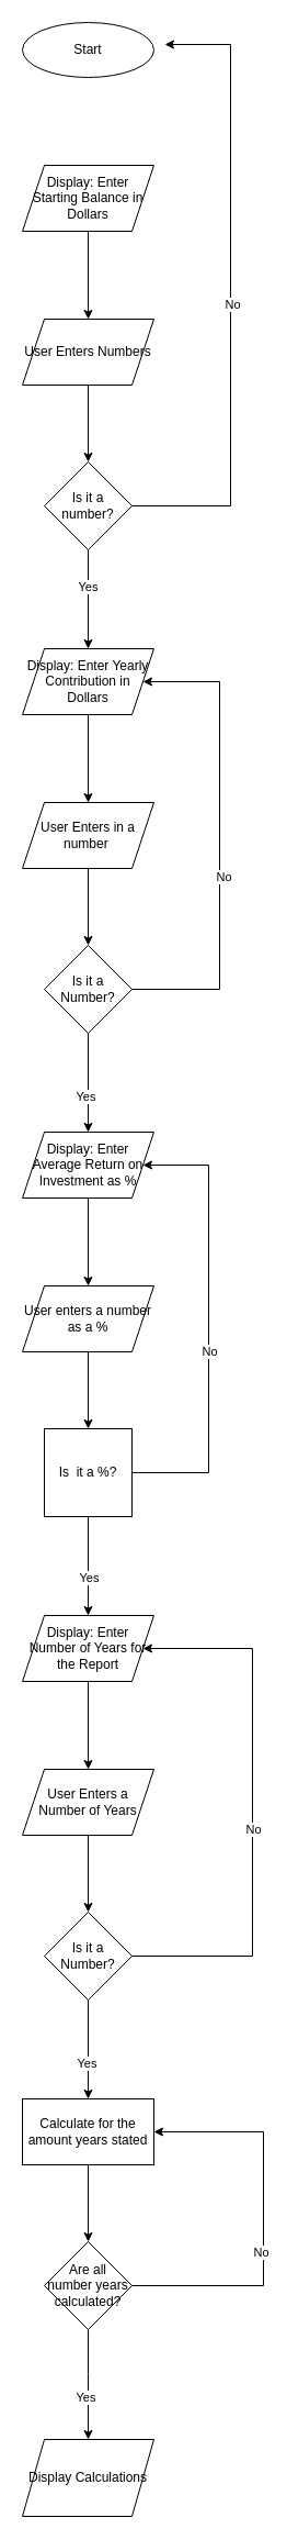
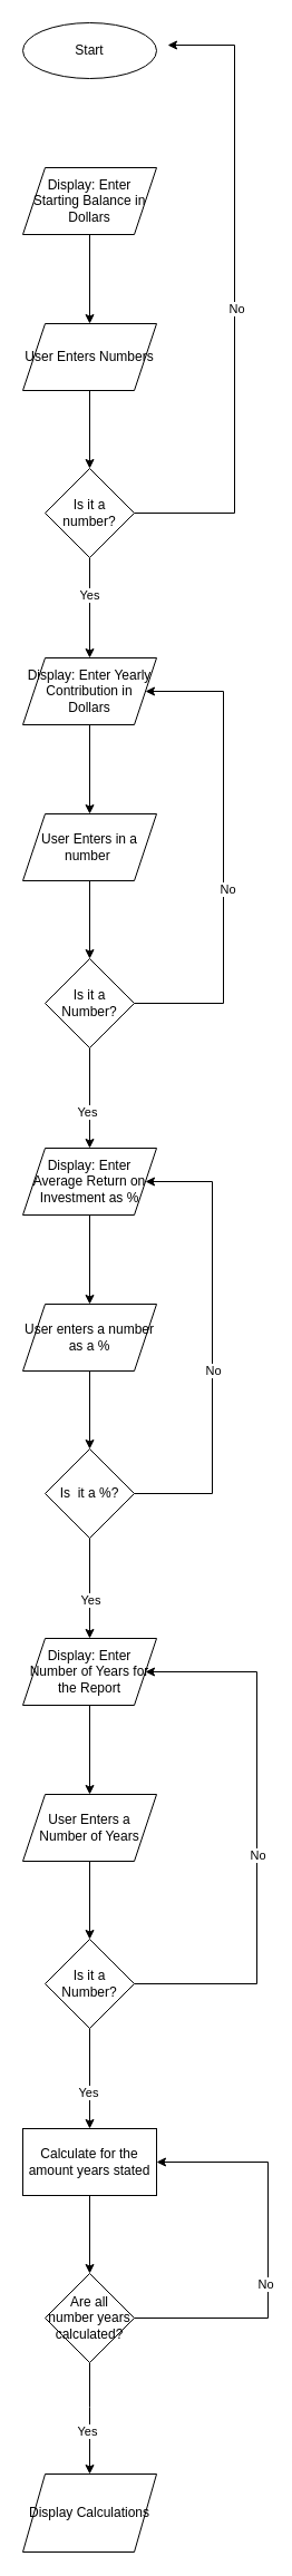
  <mxCell id="0" />
  <mxCell id="1" parent="0" />
  <mxCell id="2" value="Start" style="ellipse;whiteSpace=wrap;html=1;" parent="1" vertex="1"><mxGeometry x="20" y="20" width="120" height="50" as="geometry" /></mxCell>
  <mxCell id="3" value="" style="edgeStyle=orthogonalEdgeStyle;rounded=0;orthogonalLoop=1;jettySize=auto;html=1;" parent="1" source="4" target="6" edge="1"><mxGeometry relative="1" as="geometry" /></mxCell>
  <mxCell id="4" value="Display: Enter Starting Balance in Dollars" style="shape=parallelogram;perimeter=parallelogramPerimeter;whiteSpace=wrap;html=1;fixedSize=1;" parent="1" vertex="1"><mxGeometry x="20" y="150" width="120" height="60" as="geometry" /></mxCell>
  <mxCell id="5" value="" style="edgeStyle=orthogonalEdgeStyle;rounded=0;orthogonalLoop=1;jettySize=auto;html=1;" parent="1" source="6" target="11" edge="1"><mxGeometry relative="1" as="geometry" /></mxCell>
  <mxCell id="6" value="User Enters Numbers" style="shape=parallelogram;perimeter=parallelogramPerimeter;whiteSpace=wrap;html=1;fixedSize=1;" parent="1" vertex="1"><mxGeometry x="20" y="290" width="120" height="60" as="geometry" /></mxCell>
  <mxCell id="7" style="edgeStyle=orthogonalEdgeStyle;rounded=0;orthogonalLoop=1;jettySize=auto;html=1;" parent="1" source="11" edge="1"><mxGeometry relative="1" as="geometry"><mxPoint x="150" y="40" as="targetPoint" /><Array as="points"><mxPoint x="210" y="460" /><mxPoint x="210" y="40" /></Array></mxGeometry></mxCell>
  <mxCell id="8" value="No" style="edgeLabel;html=1;align=center;verticalAlign=middle;resizable=0;points=[];" parent="7" vertex="1" connectable="0"><mxGeometry x="-0.038" y="-1" relative="1" as="geometry"><mxPoint as="offset" /></mxGeometry></mxCell>
  <mxCell id="9" value="" style="edgeStyle=orthogonalEdgeStyle;rounded=0;orthogonalLoop=1;jettySize=auto;html=1;" parent="1" source="11" target="13" edge="1"><mxGeometry relative="1" as="geometry" /></mxCell>
  <mxCell id="10" value="Yes" style="edgeLabel;html=1;align=center;verticalAlign=middle;resizable=0;points=[];" parent="9" vertex="1" connectable="0"><mxGeometry x="-0.267" y="-1" relative="1" as="geometry"><mxPoint as="offset" /></mxGeometry></mxCell>
  <mxCell id="11" value="Is it a number?" style="rhombus;whiteSpace=wrap;html=1;" parent="1" vertex="1"><mxGeometry x="40" y="420" width="80" height="80" as="geometry" /></mxCell>
  <mxCell id="12" value="" style="edgeStyle=orthogonalEdgeStyle;rounded=0;orthogonalLoop=1;jettySize=auto;html=1;" parent="1" source="13" target="15" edge="1"><mxGeometry relative="1" as="geometry" /></mxCell>
  <mxCell id="13" value="Display: Enter Yearly Contribution in Dollars" style="shape=parallelogram;perimeter=parallelogramPerimeter;whiteSpace=wrap;html=1;fixedSize=1;" parent="1" vertex="1"><mxGeometry x="20" y="590" width="120" height="60" as="geometry" /></mxCell>
  <mxCell id="14" value="" style="edgeStyle=orthogonalEdgeStyle;rounded=0;orthogonalLoop=1;jettySize=auto;html=1;" parent="1" source="15" target="20" edge="1"><mxGeometry relative="1" as="geometry" /></mxCell>
  <mxCell id="15" value="User Enters in a number&amp;nbsp;" style="shape=parallelogram;perimeter=parallelogramPerimeter;whiteSpace=wrap;html=1;fixedSize=1;" parent="1" vertex="1"><mxGeometry x="20" y="730" width="120" height="60" as="geometry" /></mxCell>
  <mxCell id="16" style="edgeStyle=orthogonalEdgeStyle;rounded=0;orthogonalLoop=1;jettySize=auto;html=1;entryX=1;entryY=0.5;entryDx=0;entryDy=0;" parent="1" source="20" target="13" edge="1"><mxGeometry relative="1" as="geometry"><Array as="points"><mxPoint x="200" y="900" /><mxPoint x="200" y="620" /></Array></mxGeometry></mxCell>
  <mxCell id="17" value="No" style="edgeLabel;html=1;align=center;verticalAlign=middle;resizable=0;points=[];" parent="16" vertex="1" connectable="0"><mxGeometry x="-0.149" y="-3" relative="1" as="geometry"><mxPoint as="offset" /></mxGeometry></mxCell>
  <mxCell id="18" value="" style="edgeStyle=orthogonalEdgeStyle;rounded=0;orthogonalLoop=1;jettySize=auto;html=1;" parent="1" source="20" target="22" edge="1"><mxGeometry relative="1" as="geometry" /></mxCell>
  <mxCell id="19" value="Yes" style="edgeLabel;html=1;align=center;verticalAlign=middle;resizable=0;points=[];" parent="18" vertex="1" connectable="0"><mxGeometry x="0.267" y="-3" relative="1" as="geometry"><mxPoint as="offset" /></mxGeometry></mxCell>
  <mxCell id="20" value="Is it a Number?" style="rhombus;whiteSpace=wrap;html=1;" parent="1" vertex="1"><mxGeometry x="40" y="860" width="80" height="80" as="geometry" /></mxCell>
  <mxCell id="21" value="" style="edgeStyle=orthogonalEdgeStyle;rounded=0;orthogonalLoop=1;jettySize=auto;html=1;" parent="1" source="22" target="24" edge="1"><mxGeometry relative="1" as="geometry" /></mxCell>
  <mxCell id="22" value="Display: Enter Average Return on Investment as %" style="shape=parallelogram;perimeter=parallelogramPerimeter;whiteSpace=wrap;html=1;fixedSize=1;" parent="1" vertex="1"><mxGeometry x="20" y="1030" width="120" height="60" as="geometry" /></mxCell>
  <mxCell id="23" value="" style="edgeStyle=orthogonalEdgeStyle;rounded=0;orthogonalLoop=1;jettySize=auto;html=1;" parent="1" source="24" target="29" edge="1"><mxGeometry relative="1" as="geometry" /></mxCell>
  <mxCell id="24" value="User enters a number as a %" style="shape=parallelogram;perimeter=parallelogramPerimeter;whiteSpace=wrap;html=1;fixedSize=1;" parent="1" vertex="1"><mxGeometry x="20" y="1170" width="120" height="60" as="geometry" /></mxCell>
  <mxCell id="25" style="edgeStyle=orthogonalEdgeStyle;rounded=0;orthogonalLoop=1;jettySize=auto;html=1;entryX=1;entryY=0.5;entryDx=0;entryDy=0;" parent="1" source="29" target="22" edge="1"><mxGeometry relative="1" as="geometry"><Array as="points"><mxPoint x="190" y="1340" /><mxPoint x="190" y="1060" /></Array></mxGeometry></mxCell>
  <mxCell id="26" value="No" style="edgeLabel;html=1;align=center;verticalAlign=middle;resizable=0;points=[];" parent="25" vertex="1" connectable="0"><mxGeometry x="-0.117" relative="1" as="geometry"><mxPoint as="offset" /></mxGeometry></mxCell>
  <mxCell id="27" value="" style="edgeStyle=orthogonalEdgeStyle;rounded=0;orthogonalLoop=1;jettySize=auto;html=1;" parent="1" source="29" target="31" edge="1"><mxGeometry relative="1" as="geometry" /></mxCell>
  <mxCell id="28" value="Yes" style="edgeLabel;html=1;align=center;verticalAlign=middle;resizable=0;points=[];" parent="27" vertex="1" connectable="0"><mxGeometry x="0.231" relative="1" as="geometry"><mxPoint as="offset" /></mxGeometry></mxCell>
- <mxCell id="29" value="Is&amp;nbsp; it a %?" style="whiteSpace=wrap;html=1;rounded=0;" parent="1" vertex="1"><mxGeometry x="40" y="1300" width="80" height="80" as="geometry" /></mxCell>
+ <mxCell id="29" value="Is&amp;nbsp; it a %?" style="rhombus;whiteSpace=wrap;html=1;" parent="1" vertex="1"><mxGeometry x="40" y="1300" width="80" height="80" as="geometry" /></mxCell>
  <mxCell id="30" value="" style="edgeStyle=orthogonalEdgeStyle;rounded=0;orthogonalLoop=1;jettySize=auto;html=1;" parent="1" source="31" target="33" edge="1"><mxGeometry relative="1" as="geometry" /></mxCell>
  <mxCell id="31" value="Display: Enter Number of Years for the Report" style="shape=parallelogram;perimeter=parallelogramPerimeter;whiteSpace=wrap;html=1;fixedSize=1;" parent="1" vertex="1"><mxGeometry x="20" y="1470" width="120" height="60" as="geometry" /></mxCell>
  <mxCell id="32" value="" style="edgeStyle=orthogonalEdgeStyle;rounded=0;orthogonalLoop=1;jettySize=auto;html=1;" parent="1" source="33" target="38" edge="1"><mxGeometry relative="1" as="geometry" /></mxCell>
  <mxCell id="33" value="User Enters a Number of Years" style="shape=parallelogram;perimeter=parallelogramPerimeter;whiteSpace=wrap;html=1;fixedSize=1;" parent="1" vertex="1"><mxGeometry x="20" y="1610" width="120" height="60" as="geometry" /></mxCell>
  <mxCell id="34" style="edgeStyle=orthogonalEdgeStyle;rounded=0;orthogonalLoop=1;jettySize=auto;html=1;entryX=1;entryY=0.5;entryDx=0;entryDy=0;" parent="1" source="38" target="31" edge="1"><mxGeometry relative="1" as="geometry"><Array as="points"><mxPoint x="230" y="1780" /><mxPoint x="230" y="1500" /></Array></mxGeometry></mxCell>
  <mxCell id="35" value="No" style="edgeLabel;html=1;align=center;verticalAlign=middle;resizable=0;points=[];" parent="34" vertex="1" connectable="0"><mxGeometry x="-0.077" relative="1" as="geometry"><mxPoint as="offset" /></mxGeometry></mxCell>
  <mxCell id="36" value="" style="edgeStyle=orthogonalEdgeStyle;rounded=0;orthogonalLoop=1;jettySize=auto;html=1;" parent="1" source="38" target="40" edge="1"><mxGeometry relative="1" as="geometry" /></mxCell>
  <mxCell id="37" value="Yes" style="edgeLabel;html=1;align=center;verticalAlign=middle;resizable=0;points=[];" parent="36" vertex="1" connectable="0"><mxGeometry x="0.262" y="-2" relative="1" as="geometry"><mxPoint as="offset" /></mxGeometry></mxCell>
  <mxCell id="38" value="Is it a Number?" style="rhombus;whiteSpace=wrap;html=1;" parent="1" vertex="1"><mxGeometry x="40" y="1740" width="80" height="80" as="geometry" /></mxCell>
  <mxCell id="39" style="edgeStyle=orthogonalEdgeStyle;rounded=0;orthogonalLoop=1;jettySize=auto;html=1;entryX=0.5;entryY=0;entryDx=0;entryDy=0;" edge="1" parent="1" source="40" target="46"><mxGeometry relative="1" as="geometry" /></mxCell>
  <mxCell id="40" value="Calculate for the amount years stated" style="whiteSpace=wrap;html=1;" parent="1" vertex="1"><mxGeometry x="20" y="1910" width="120" height="60" as="geometry" /></mxCell>
  <mxCell id="41" value="Display Calculations" style="shape=parallelogram;perimeter=parallelogramPerimeter;whiteSpace=wrap;html=1;fixedSize=1;" parent="1" vertex="1"><mxGeometry x="20" y="2220" width="120" height="70" as="geometry" /></mxCell>
  <mxCell id="42" style="edgeStyle=orthogonalEdgeStyle;rounded=0;orthogonalLoop=1;jettySize=auto;html=1;entryX=0.5;entryY=0;entryDx=0;entryDy=0;" edge="1" parent="1" source="46" target="41"><mxGeometry relative="1" as="geometry"><Array as="points"><mxPoint x="80" y="2160" /><mxPoint x="80" y="2160" /></Array></mxGeometry></mxCell>
  <mxCell id="43" value="Yes" style="edgeLabel;html=1;align=center;verticalAlign=middle;resizable=0;points=[];" vertex="1" connectable="0" parent="42"><mxGeometry x="0.22" y="-3" relative="1" as="geometry"><mxPoint as="offset" /></mxGeometry></mxCell>
  <mxCell id="44" style="edgeStyle=orthogonalEdgeStyle;rounded=0;orthogonalLoop=1;jettySize=auto;html=1;entryX=1;entryY=0.5;entryDx=0;entryDy=0;" edge="1" parent="1" source="46" target="40"><mxGeometry relative="1" as="geometry"><Array as="points"><mxPoint x="240" y="2080" /><mxPoint x="240" y="1940" /></Array></mxGeometry></mxCell>
  <mxCell id="45" value="No" style="edgeLabel;html=1;align=center;verticalAlign=middle;resizable=0;points=[];" vertex="1" connectable="0" parent="44"><mxGeometry x="-0.163" y="3" relative="1" as="geometry"><mxPoint as="offset" /></mxGeometry></mxCell>
  <mxCell id="46" value="Are all number years calculated?" style="rhombus;whiteSpace=wrap;html=1;" vertex="1" parent="1"><mxGeometry x="40" y="2040" width="80" height="80" as="geometry" /></mxCell>
